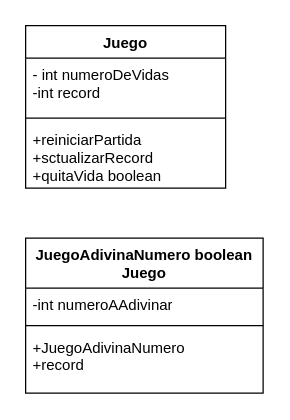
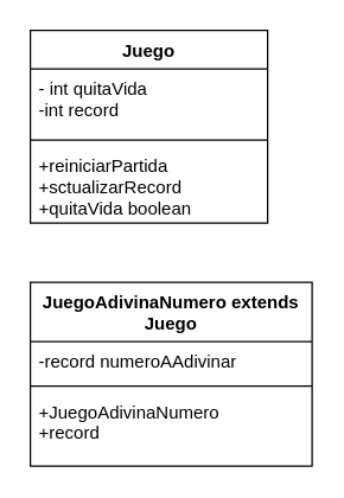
  <mxCell id="0" />
  <mxCell id="1" parent="0" />
  <mxCell id="2" value="Juego&lt;div&gt;&lt;br&gt;&lt;/div&gt;" style="swimlane;fontStyle=1;align=center;verticalAlign=top;childLayout=stackLayout;horizontal=1;startSize=26;horizontalStack=0;resizeParent=1;resizeParentMax=0;resizeLast=0;collapsible=1;marginBottom=0;whiteSpace=wrap;html=1;" vertex="1" parent="1"><mxGeometry x="20" y="20" width="160" height="130" as="geometry" /></mxCell>
- <mxCell id="3" value="- int numeroDeVidas&lt;div&gt;-int record&lt;/div&gt;&lt;div&gt;&lt;br&gt;&lt;/div&gt;" style="text;strokeColor=none;fillColor=none;align=left;verticalAlign=top;spacingLeft=4;spacingRight=4;overflow=hidden;rotatable=0;points=[[0,0.5],[1,0.5]];portConstraint=eastwest;whiteSpace=wrap;html=1;" vertex="1" parent="2"><mxGeometry y="26" width="160" height="44" as="geometry" /></mxCell>
+ <mxCell id="3" value="- int quitaVida&lt;div&gt;-int record&lt;/div&gt;&lt;div&gt;&lt;br&gt;&lt;/div&gt;" style="text;strokeColor=none;fillColor=none;align=left;verticalAlign=top;spacingLeft=4;spacingRight=4;overflow=hidden;rotatable=0;points=[[0,0.5],[1,0.5]];portConstraint=eastwest;whiteSpace=wrap;html=1;" vertex="1" parent="2"><mxGeometry y="26" width="160" height="44" as="geometry" /></mxCell>
  <mxCell id="4" value="" style="line;strokeWidth=1;fillColor=none;align=left;verticalAlign=middle;spacingTop=-1;spacingLeft=3;spacingRight=3;rotatable=0;labelPosition=right;points=[];portConstraint=eastwest;strokeColor=inherit;" vertex="1" parent="2"><mxGeometry y="70" width="160" height="8" as="geometry" /></mxCell>
  <mxCell id="5" value="+reiniciarPartida&lt;div&gt;+sctualizarRecord&lt;/div&gt;&lt;div&gt;+quitaVida boolean&lt;/div&gt;&lt;div&gt;&lt;br&gt;&lt;/div&gt;" style="text;strokeColor=none;fillColor=none;align=left;verticalAlign=top;spacingLeft=4;spacingRight=4;overflow=hidden;rotatable=0;points=[[0,0.5],[1,0.5]];portConstraint=eastwest;whiteSpace=wrap;html=1;" vertex="1" parent="2"><mxGeometry y="78" width="160" height="52" as="geometry" /></mxCell>
- <mxCell id="6" value="JuegoAdivinaNumero boolean Juego" style="swimlane;fontStyle=1;align=center;verticalAlign=top;childLayout=stackLayout;horizontal=1;startSize=40;horizontalStack=0;resizeParent=1;resizeParentMax=0;resizeLast=0;collapsible=1;marginBottom=0;whiteSpace=wrap;html=1;" vertex="1" parent="1"><mxGeometry x="20" y="190" width="190" height="124" as="geometry" /></mxCell>
- <mxCell id="7" value="-int numeroAAdivinar" style="text;strokeColor=none;fillColor=none;align=left;verticalAlign=top;spacingLeft=4;spacingRight=4;overflow=hidden;rotatable=0;points=[[0,0.5],[1,0.5]];portConstraint=eastwest;whiteSpace=wrap;html=1;" vertex="1" parent="6"><mxGeometry y="40" width="190" height="26" as="geometry" /></mxCell>
+ <mxCell id="6" value="JuegoAdivinaNumero extends Juego" style="swimlane;fontStyle=1;align=center;verticalAlign=top;childLayout=stackLayout;horizontal=1;startSize=40;horizontalStack=0;resizeParent=1;resizeParentMax=0;resizeLast=0;collapsible=1;marginBottom=0;whiteSpace=wrap;html=1;" vertex="1" parent="1"><mxGeometry x="20" y="190" width="190" height="124" as="geometry" /></mxCell>
+ <mxCell id="7" value="-record numeroAAdivinar" style="text;strokeColor=none;fillColor=none;align=left;verticalAlign=top;spacingLeft=4;spacingRight=4;overflow=hidden;rotatable=0;points=[[0,0.5],[1,0.5]];portConstraint=eastwest;whiteSpace=wrap;html=1;" vertex="1" parent="6"><mxGeometry y="40" width="190" height="26" as="geometry" /></mxCell>
  <mxCell id="8" value="" style="line;strokeWidth=1;fillColor=none;align=left;verticalAlign=middle;spacingTop=-1;spacingLeft=3;spacingRight=3;rotatable=0;labelPosition=right;points=[];portConstraint=eastwest;strokeColor=inherit;" vertex="1" parent="6"><mxGeometry y="66" width="190" height="8" as="geometry" /></mxCell>
  <mxCell id="9" value="+JuegoAdivinaNumero&lt;div&gt;+record&lt;/div&gt;&lt;div&gt;&lt;br&gt;&lt;div&gt;&lt;br&gt;&lt;/div&gt;&lt;/div&gt;" style="text;strokeColor=none;fillColor=none;align=left;verticalAlign=top;spacingLeft=4;spacingRight=4;overflow=hidden;rotatable=0;points=[[0,0.5],[1,0.5]];portConstraint=eastwest;whiteSpace=wrap;html=1;" vertex="1" parent="6"><mxGeometry y="74" width="190" height="50" as="geometry" /></mxCell>
